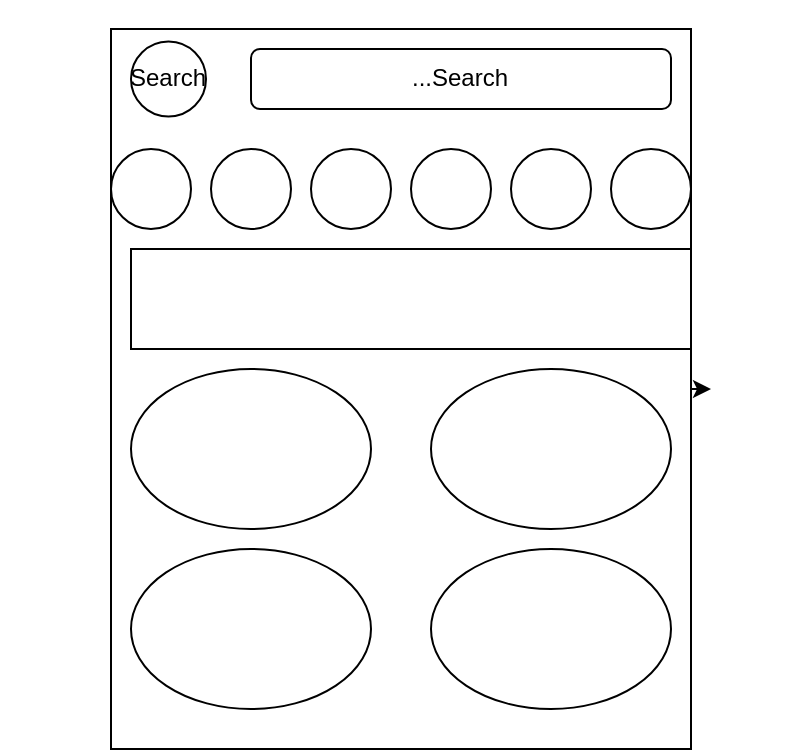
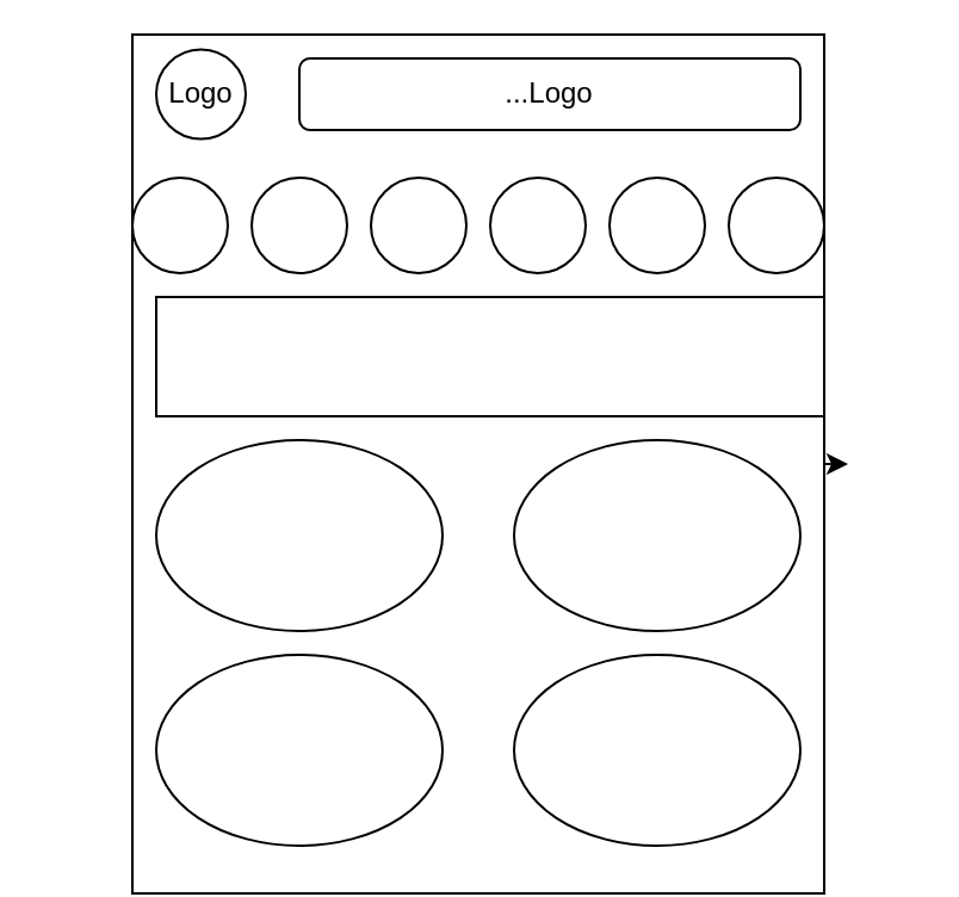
  <mxCell id="0" />
  <mxCell id="1" parent="0" />
  <mxCell id="2" style="edgeStyle=none;html=1;" edge="1" parent="1" source="3"><mxGeometry relative="1" as="geometry"><mxPoint x="355" y="194" as="targetPoint" /></mxGeometry></mxCell>
  <mxCell id="3" value="" style="rounded=0;whiteSpace=wrap;html=1;rotation=90;" vertex="1" parent="1"><mxGeometry x="20" y="49" width="360" height="290" as="geometry" /></mxCell>
  <mxCell id="4" value="" style="ellipse;whiteSpace=wrap;html=1;" vertex="1" parent="1"><mxGeometry x="55" y="74" width="40" height="40" as="geometry" /></mxCell>
  <mxCell id="5" value="" style="ellipse;whiteSpace=wrap;html=1;" vertex="1" parent="1"><mxGeometry x="105" y="74" width="40" height="40" as="geometry" /></mxCell>
  <mxCell id="6" value="" style="ellipse;whiteSpace=wrap;html=1;" vertex="1" parent="1"><mxGeometry x="155" y="74" width="40" height="40" as="geometry" /></mxCell>
  <mxCell id="7" value="" style="ellipse;whiteSpace=wrap;html=1;" vertex="1" parent="1"><mxGeometry x="205" y="74" width="40" height="40" as="geometry" /></mxCell>
  <mxCell id="8" value="" style="ellipse;whiteSpace=wrap;html=1;" vertex="1" parent="1"><mxGeometry x="255" y="74" width="40" height="40" as="geometry" /></mxCell>
  <mxCell id="9" value="" style="ellipse;whiteSpace=wrap;html=1;" vertex="1" parent="1"><mxGeometry x="305" y="74" width="40" height="40" as="geometry" /></mxCell>
- <mxCell id="10" value="...Search" style="rounded=1;whiteSpace=wrap;html=1;" vertex="1" parent="1"><mxGeometry x="125" y="24" width="210" height="30" as="geometry" /></mxCell>
+ <mxCell id="10" value="...Logo" style="rounded=1;whiteSpace=wrap;html=1;" vertex="1" parent="1"><mxGeometry x="125" y="24" width="210" height="30" as="geometry" /></mxCell>
  <mxCell id="11" value="" style="ellipse;whiteSpace=wrap;html=1;" vertex="1" parent="1"><mxGeometry x="65" y="184" width="120" height="80" as="geometry" /></mxCell>
  <mxCell id="12" value="" style="ellipse;whiteSpace=wrap;html=1;" vertex="1" parent="1"><mxGeometry x="215" y="274" width="120" height="80" as="geometry" /></mxCell>
  <mxCell id="13" value="" style="ellipse;whiteSpace=wrap;html=1;" vertex="1" parent="1"><mxGeometry x="65" y="274" width="120" height="80" as="geometry" /></mxCell>
  <mxCell id="14" value="" style="ellipse;whiteSpace=wrap;html=1;" vertex="1" parent="1"><mxGeometry x="215" y="184" width="120" height="80" as="geometry" /></mxCell>
  <mxCell id="15" value="" style="rounded=0;whiteSpace=wrap;html=1;" vertex="1" parent="1"><mxGeometry x="65" y="124" width="280" height="50" as="geometry" /></mxCell>
- <mxCell id="16" value="Search" style="ellipse;whiteSpace=wrap;html=1;aspect=fixed;" vertex="1" parent="1"><mxGeometry x="65" y="20.25" width="37.5" height="37.5" as="geometry" /></mxCell>
+ <mxCell id="16" value="Logo" style="ellipse;whiteSpace=wrap;html=1;aspect=fixed;" vertex="1" parent="1"><mxGeometry x="65" y="20.25" width="37.5" height="37.5" as="geometry" /></mxCell>
